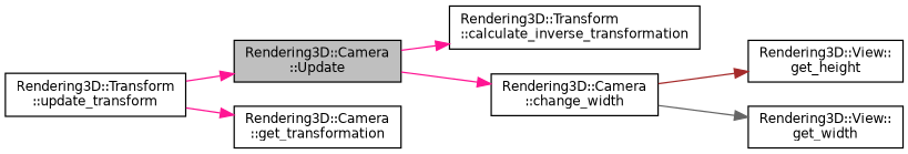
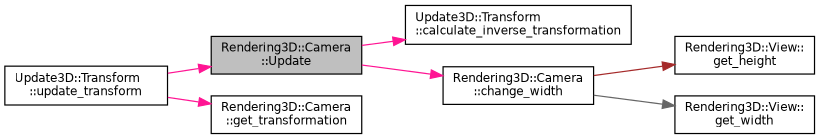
  digraph {
    rankdir=LR
    node [color=black fillcolor=white fontname=Helvetica fontsize=10 shape=record style=filled]
    edge [color=deeppink fontname=Helvetica fontsize=10 labelfontname=Helvetica labelfontsize=10 style=solid]
    n1 [fillcolor=grey75 fontcolor=black height=0.2 label="Rendering3D::Camera\l::Update" width=0.4]
-   n2 [height=0.2 label="Rendering3D::Transform\l::calculate_inverse_transformation" width=0.4]
+   n2 [height=0.2 label="Update3D::Transform\l::calculate_inverse_transformation" width=0.4]
    n3 [height=0.2 label="Rendering3D::Camera\l::change_width" width=0.4]
    n4 [height=0.2 label="Rendering3D::View::\lget_height" width=0.4]
    n5 [height=0.2 label="Rendering3D::View::\lget_width" width=0.4]
-   n6 [height=0.2 label="Rendering3D::Transform\l::update_transform" width=0.4]
+   n6 [height=0.2 label="Update3D::Transform\l::update_transform" width=0.4]
    n7 [height=0.2 label="Rendering3D::Camera\l::get_transformation" width=0.4]
    n1 -> n2
    n1 -> n3
    n3 -> n4 [color=brown]
    n3 -> n5 [color=gray40]
    n6 -> n1
    n6 -> n7
  }
